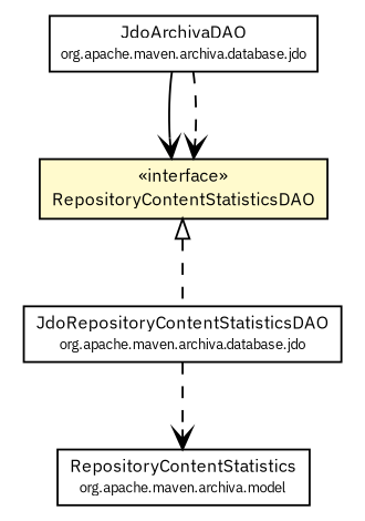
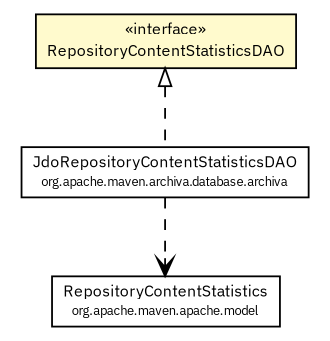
  digraph {
    fontname="IBM Plex Sans"
    node [fontcolor=black fontname="IBM Plex Sans" fontsize=9.0 shape=plaintext]
    edge [fontname="IBM Plex Sans" fontsize=10.0 headport=p labelfontname=Helvetica labelfontsize=10 style=dashed tailport=p arrowhead=open color=black fontcolor=black]
    n1 [label=<<table border="0" cellborder="1" cellspacing="0" cellpadding="2" port="p" bgcolor="lemonChiffon" href="./RepositoryContentStatisticsDAO.html"> 		<tr><td><table border="0" cellspacing="0" cellpadding="1"> 			<tr><td> &laquo;interface&raquo; </td></tr> 			<tr><td> RepositoryContentStatisticsDAO </td></tr> 		</table></td></tr> 		</table>>]
-   n2 [label=<<table border="0" cellborder="1" cellspacing="0" cellpadding="2" port="p" href="./jdo/JdoRepositoryContentStatisticsDAO.html"> 		<tr><td><table border="0" cellspacing="0" cellpadding="1"> 			<tr><td> JdoRepositoryContentStatisticsDAO </td></tr> 			<tr><td><font point-size="7.0"> org.apache.maven.archiva.database.jdo </font></td></tr> 		</table></td></tr> 		</table>>]
-   n3 [label=<<table border="0" cellborder="1" cellspacing="0" cellpadding="2" port="p" href="http://java.sun.com/j2se/1.4.2/docs/api/org/apache/maven/archiva/model/RepositoryContentStatistics.html"> 		<tr><td><table border="0" cellspacing="0" cellpadding="1"> 			<tr><td> RepositoryContentStatistics </td></tr> 			<tr><td><font point-size="7.0"> org.apache.maven.archiva.model </font></td></tr> 		</table></td></tr> 		</table>>]
-   n4 [label=<<table border="0" cellborder="1" cellspacing="0" cellpadding="2" port="p" href="./jdo/JdoArchivaDAO.html"> 		<tr><td><table border="0" cellspacing="0" cellpadding="1"> 			<tr><td> JdoArchivaDAO </td></tr> 			<tr><td><font point-size="7.0"> org.apache.maven.archiva.database.jdo </font></td></tr> 		</table></td></tr> 		</table>>]
+   n2 [label=<<table border="0" cellborder="1" cellspacing="0" cellpadding="2" port="p" href="./jdo/JdoRepositoryContentStatisticsDAO.html"> 		<tr><td><table border="0" cellspacing="0" cellpadding="1"> 			<tr><td> JdoRepositoryContentStatisticsDAO </td></tr> 			<tr><td><font point-size="7.0"> org.apache.maven.archiva.database.archiva </font></td></tr> 		</table></td></tr> 		</table>>]
+   n3 [label=<<table border="0" cellborder="1" cellspacing="0" cellpadding="2" port="p" href="http://java.sun.com/j2se/1.4.2/docs/api/org/apache/maven/archiva/model/RepositoryContentStatistics.html"> 		<tr><td><table border="0" cellspacing="0" cellpadding="1"> 			<tr><td> RepositoryContentStatistics </td></tr> 			<tr><td><font point-size="7.0"> org.apache.maven.apache.model </font></td></tr> 		</table></td></tr> 		</table>>]
    n1 -> n2 [arrowtail=empty dir=back fontsize=10 arrowhead="" color="" fontcolor=""]
    n2 -> n3
-   n4 -> n1 [style=""]
-   n4 -> n1
  }
